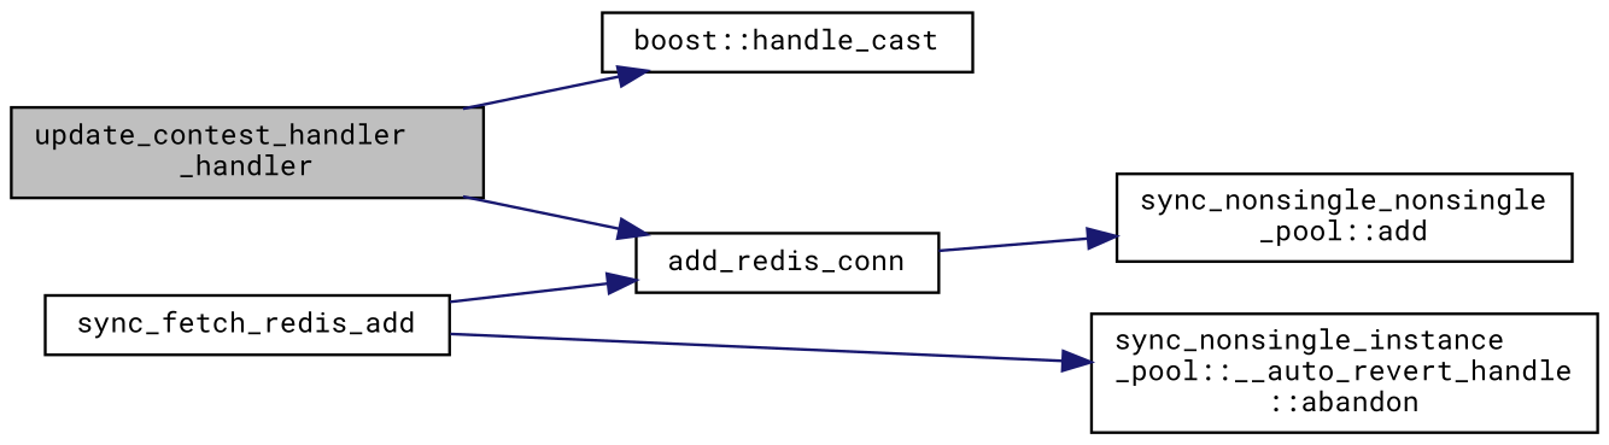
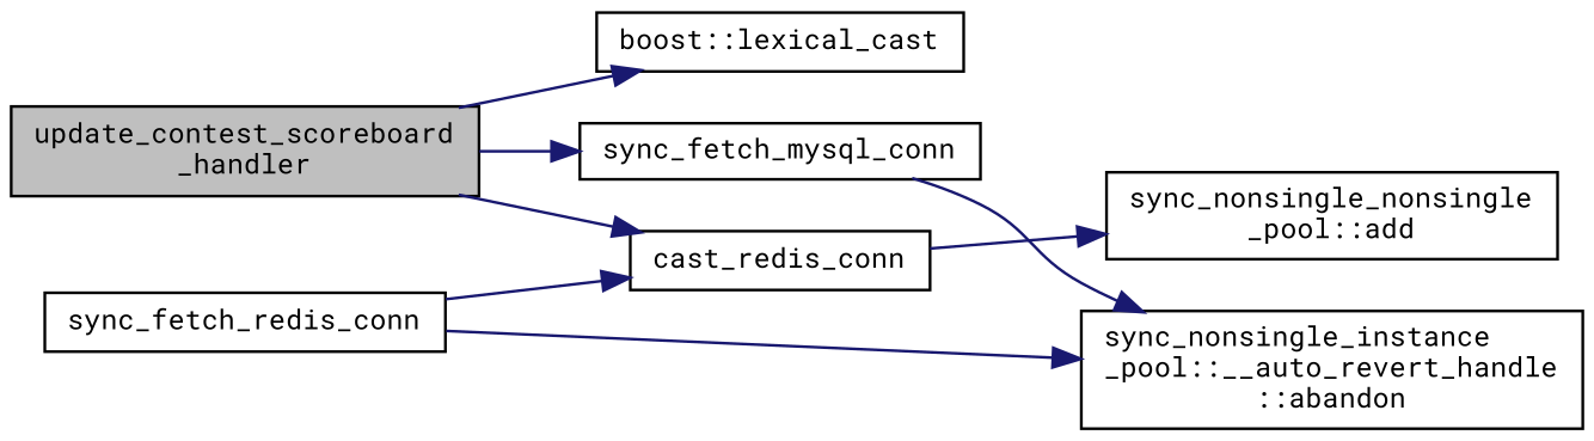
  digraph {
    fontname="Roboto Mono"
    rankdir=LR
    node [color=black fillcolor=white fontname="Roboto Mono" fontsize=10 shape=record style=filled]
    edge [color=midnightblue fontname="Roboto Mono" fontsize=10 labelfontname=Helvetica labelfontsize=10 style=solid]
-   n1 [fillcolor=grey75 fontcolor=black height=0.2 label="update_contest_handler\l_handler" width=0.4]
-   n2 [height=0.2 label="boost::handle_cast" width=0.4]
-   n4 [height=0.2 label=add_redis_conn width=0.4]
-   n5 [height=0.2 label=sync_fetch_redis_add width=0.4]
+   n1 [fillcolor=grey75 fontcolor=black height=0.2 label="update_contest_scoreboard\l_handler" width=0.4]
+   n2 [height=0.2 label="boost::lexical_cast" width=0.4]
+   n3 [height=0.2 label=sync_fetch_mysql_conn width=0.4]
+   n4 [height=0.2 label=cast_redis_conn width=0.4]
+   n5 [height=0.2 label=sync_fetch_redis_conn width=0.4]
    n6 [height=0.2 label="sync_nonsingle_instance\l_pool::__auto_revert_handle\l::abandon" width=0.4]
    n7 [height=0.2 label="sync_nonsingle_nonsingle\l_pool::add" width=0.4]
    n1 -> n2
+   n1 -> n3
    n1 -> n4
+   n3 -> n6
    n4 -> n7
    n5 -> n4
    n5 -> n6
  }
